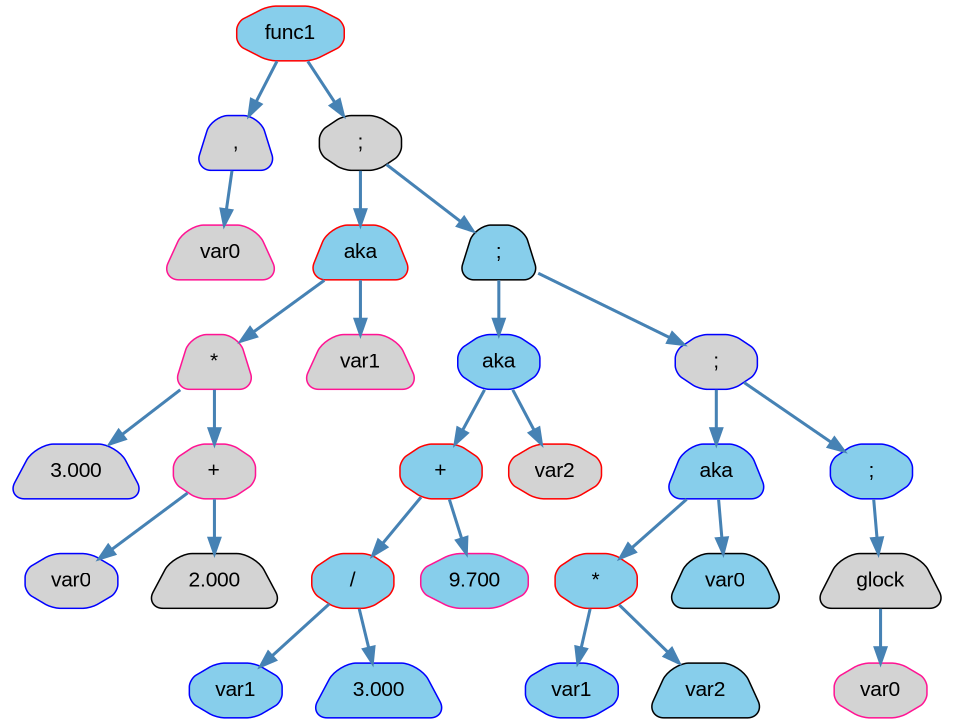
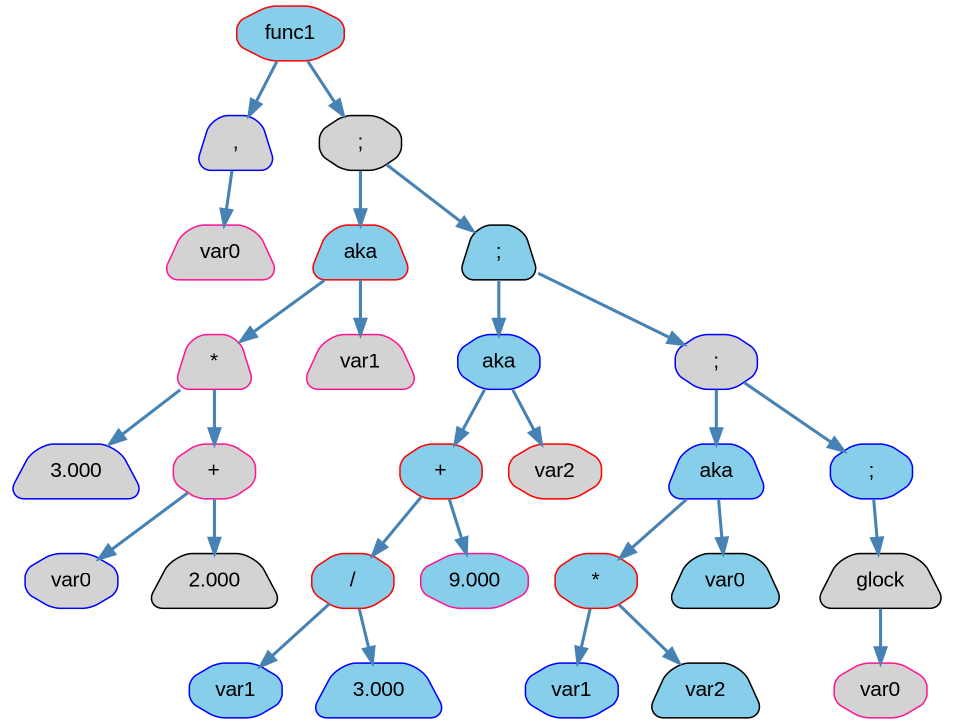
  digraph {
    fontname="Liberation Sans"
    node [color=blue fillcolor=skyblue fontcolor=black fontname="Liberation Sans" shape=octagon style="rounded, filled,filled" weight=1]
    edge [color="#4682B4" fontname="Liberation Sans" style=bold weight=1]
    n1 [color=red label=func1]
    n2 [fillcolor=lightgrey label="," shape=trapezium]
    n3 [color=black fillcolor=lightgrey label=";"]
    n4 [color=deeppink fillcolor=lightgrey label=var0 shape=trapezium]
    n5 [color=red label=aka shape=trapezium]
    n6 [color=black label=";" shape=trapezium]
    n7 [color=deeppink fillcolor=lightgrey label="*" shape=trapezium]
    n8 [color=deeppink fillcolor=lightgrey label=var1 shape=trapezium]
    n9 [label=aka]
    n10 [fillcolor=lightgrey label=";"]
    n11 [fillcolor=lightgrey label=3.000 shape=trapezium]
    n12 [color=deeppink fillcolor=lightgrey label="+"]
    n13 [fillcolor=lightgrey label=var0]
    n14 [color=black fillcolor=lightgrey label=2.000 shape=trapezium]
    n15 [color=red label="+"]
    n16 [color=red fillcolor=lightgrey label=var2]
    n17 [label=aka shape=trapezium]
    n18 [label=";"]
    n19 [color=red label="/"]
-   n20 [color=deeppink label=9.700]
+   n20 [color=deeppink label=9.000]
    n21 [label=var1]
    n22 [label=3.000 shape=trapezium]
    n23 [color=red label="*"]
    n24 [color=black label=var0 shape=trapezium]
    n25 [color=black fillcolor=lightgrey label=glock shape=trapezium]
    n26 [label=var1]
    n27 [color=black label=var2 shape=trapezium]
    n28 [color=deeppink fillcolor=lightgrey label=var0]
    n1 -> n2
    n1 -> n3
    n2 -> n4
    n3 -> n5
    n3 -> n6
    n5 -> n7
    n5 -> n8
    n6 -> n9
    n6 -> n10
    n7 -> n11
    n7 -> n12
    n9 -> n15
    n9 -> n16
    n10 -> n17
    n10 -> n18
    n12 -> n13
    n12 -> n14
    n15 -> n19
    n15 -> n20
    n17 -> n23
    n17 -> n24
    n18 -> n25
    n19 -> n21
    n19 -> n22
    n23 -> n26
    n23 -> n27
    n25 -> n28
  }
